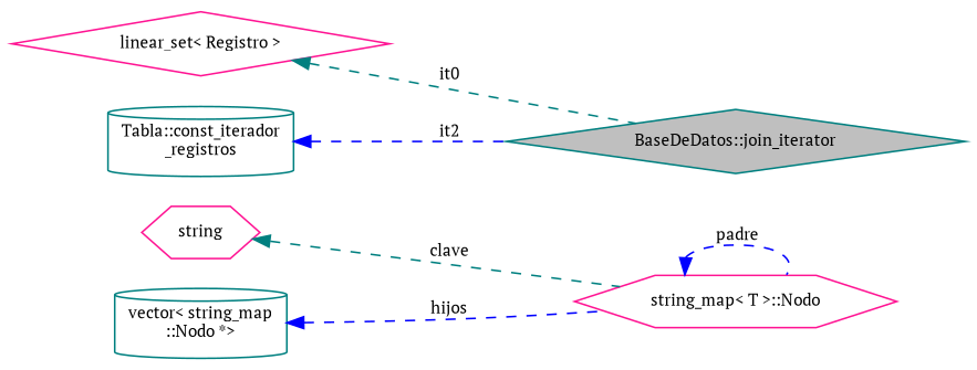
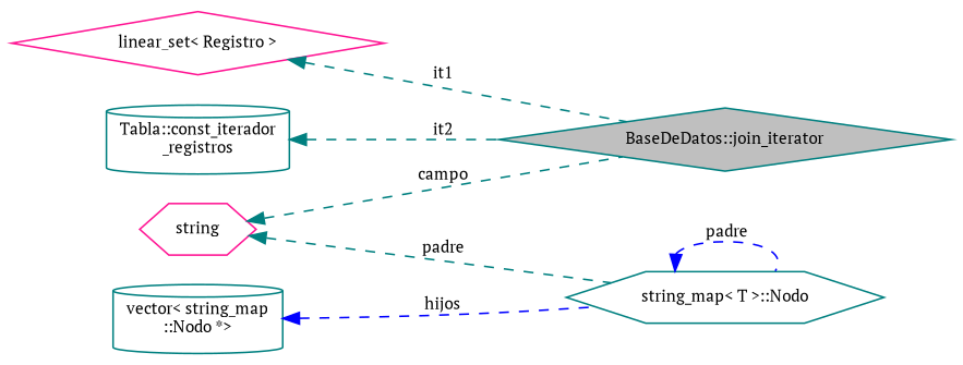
  digraph {
    fontname="PT Serif"
    rankdir=LR
    node [color=teal fillcolor=white fontname="PT Serif" fontsize=10 shape=diamond style=filled]
    edge [color=teal dir=back fontname="PT Serif" fontsize=10 labelfontname=Helvetica labelfontsize=10 style=dashed]
    n1 [fillcolor=grey75 fontcolor=black height=0.2 label="BaseDeDatos::join_iterator" width=0.4]
    n2 [color=deeppink height=0.2 label="linear_set\< Registro \>" width=0.4]
    n3 [height=0.2 label="Tabla::const_iterador\l_registros" shape=cylinder width=0.4]
-   n4 [color=deeppink height=0.2 label="string_map\< T \>::Nodo" shape=hexagon width=0.4]
+   n4 [height=0.2 label="string_map\< T \>::Nodo" shape=hexagon width=0.4]
    n5 [color=deeppink height=0.2 label=string shape=hexagon width=0.4]
    n6 [height=0.2 label="vector\< string_map\l::Nodo *\>" shape=cylinder width=0.4]
-   n2 -> n1 [label=" it0"]
-   n3 -> n1 [color=blue label=" it2"]
+   n2 -> n1 [label=" it1"]
+   n3 -> n1 [label=" it2"]
    n4 -> n4 [color=blue label=" padre"]
-   n5 -> n4 [label=" clave"]
+   n5 -> n1 [label=" campo"]
+   n5 -> n4 [label=" padre"]
    n6 -> n4 [color=blue label=" hijos"]
  }
